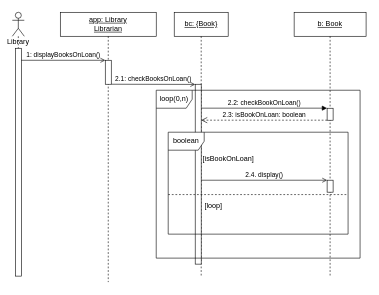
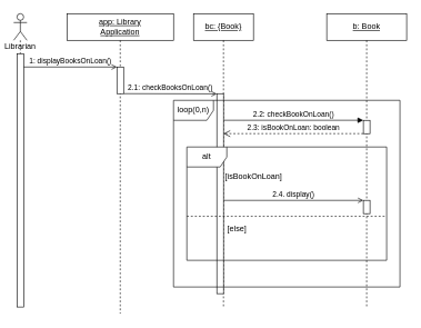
  <mxCell id="0" />
  <mxCell id="1" parent="0" />
- <mxCell id="2" value="Library&lt;br&gt;" style="shape=umlLifeline;participant=umlActor;perimeter=lifelinePerimeter;whiteSpace=wrap;html=1;container=1;collapsible=0;recursiveResize=0;verticalAlign=top;spacingTop=36;outlineConnect=0;" vertex="1" parent="1"><mxGeometry x="20" y="20" width="20" height="440" as="geometry" /></mxCell>
+ <mxCell id="2" value="Librarian&lt;br&gt;" style="shape=umlLifeline;participant=umlActor;perimeter=lifelinePerimeter;whiteSpace=wrap;html=1;container=1;collapsible=0;recursiveResize=0;verticalAlign=top;spacingTop=36;outlineConnect=0;" vertex="1" parent="1"><mxGeometry x="20" y="20" width="20" height="440" as="geometry" /></mxCell>
  <mxCell id="3" style="edgeStyle=none;html=1;" edge="1" parent="2" source="4" target="2"><mxGeometry relative="1" as="geometry" /></mxCell>
  <mxCell id="4" value="" style="html=1;points=[];perimeter=orthogonalPerimeter;" vertex="1" parent="2"><mxGeometry x="5" y="60" width="10" height="380" as="geometry" /></mxCell>
- <mxCell id="5" value="&lt;u&gt;app: Library&lt;br&gt;Librarian&lt;/u&gt;" style="shape=umlLifeline;perimeter=lifelinePerimeter;whiteSpace=wrap;html=1;container=1;collapsible=0;recursiveResize=0;outlineConnect=0;" vertex="1" parent="1"><mxGeometry x="100" y="20" width="160" height="450" as="geometry" /></mxCell>
+ <mxCell id="5" value="&lt;u&gt;app: Library&lt;br&gt;Application&lt;/u&gt;" style="shape=umlLifeline;perimeter=lifelinePerimeter;whiteSpace=wrap;html=1;container=1;collapsible=0;recursiveResize=0;outlineConnect=0;" vertex="1" parent="1"><mxGeometry x="100" y="20" width="160" height="450" as="geometry" /></mxCell>
  <mxCell id="6" value="" style="html=1;points=[];perimeter=orthogonalPerimeter;" vertex="1" parent="5"><mxGeometry x="75" y="80" width="10" height="40" as="geometry" /></mxCell>
  <mxCell id="7" value="&lt;u style=&quot;&quot;&gt;b: Book&lt;/u&gt;" style="shape=umlLifeline;perimeter=lifelinePerimeter;whiteSpace=wrap;html=1;container=1;collapsible=0;recursiveResize=0;outlineConnect=0;" vertex="1" parent="1"><mxGeometry x="490" y="20" width="120" height="440" as="geometry" /></mxCell>
  <mxCell id="8" value="" style="html=1;points=[];perimeter=orthogonalPerimeter;" vertex="1" parent="7"><mxGeometry x="55" y="160" width="10" height="20" as="geometry" /></mxCell>
  <mxCell id="9" value="" style="html=1;points=[];perimeter=orthogonalPerimeter;" vertex="1" parent="7"><mxGeometry x="55" y="280" width="10" height="20" as="geometry" /></mxCell>
  <mxCell id="10" value="1: displayBooksOnLoan()" style="html=1;verticalAlign=bottom;labelBackgroundColor=none;endArrow=open;endFill=0;elbow=vertical;entryX=0.001;entryY=0.001;entryDx=0;entryDy=0;entryPerimeter=0;" edge="1" parent="1" source="4" target="6"><mxGeometry width="160" relative="1" as="geometry"><mxPoint x="70" y="270" as="sourcePoint" /><mxPoint x="230" y="270" as="targetPoint" /></mxGeometry></mxCell>
  <mxCell id="11" value="2.2: checkBookOnLoan()" style="html=1;verticalAlign=bottom;endArrow=block;entryX=-0.005;entryY=-0.005;entryDx=0;entryDy=0;entryPerimeter=0;" edge="1" parent="1" source="15" target="8"><mxGeometry width="80" relative="1" as="geometry"><mxPoint x="370" y="350" as="sourcePoint" /><mxPoint x="450" y="350" as="targetPoint" /></mxGeometry></mxCell>
  <mxCell id="12" value="2.3: isBookOnLoan: boolean" style="html=1;verticalAlign=bottom;endArrow=open;dashed=1;endSize=8;exitX=-0.005;exitY=0.997;exitDx=0;exitDy=0;exitPerimeter=0;" edge="1" parent="1" source="8" target="15"><mxGeometry relative="1" as="geometry"><mxPoint x="450" y="350" as="sourcePoint" /><mxPoint x="370" y="350" as="targetPoint" /></mxGeometry></mxCell>
  <mxCell id="13" value="2.4. display()" style="html=1;verticalAlign=bottom;labelBackgroundColor=none;endArrow=open;endFill=0;entryX=-0.003;entryY=0.004;entryDx=0;entryDy=0;entryPerimeter=0;" edge="1" parent="1" source="15" target="9"><mxGeometry width="160" relative="1" as="geometry"><mxPoint x="350" y="390" as="sourcePoint" /><mxPoint x="510" y="390" as="targetPoint" /></mxGeometry></mxCell>
  <mxCell id="14" value="&lt;u&gt;bc: {Book}&lt;/u&gt;" style="shape=umlLifeline;perimeter=lifelinePerimeter;whiteSpace=wrap;html=1;container=1;collapsible=0;recursiveResize=0;outlineConnect=0;" vertex="1" parent="1"><mxGeometry x="290" y="20" width="90" height="440" as="geometry" /></mxCell>
  <mxCell id="15" value="" style="html=1;points=[];perimeter=orthogonalPerimeter;" vertex="1" parent="14"><mxGeometry x="35" y="120" width="10" height="300" as="geometry" /></mxCell>
  <mxCell id="16" value="2.1: checkBooksOnLoan()" style="html=1;verticalAlign=bottom;labelBackgroundColor=none;endArrow=open;endFill=0;elbow=vertical;entryX=0.001;entryY=0.001;entryDx=0;entryDy=0;entryPerimeter=0;" edge="1" parent="1" source="6" target="15"><mxGeometry width="160" relative="1" as="geometry"><mxPoint x="175" y="180.04" as="sourcePoint" /><mxPoint x="370" y="310" as="targetPoint" /></mxGeometry></mxCell>
  <mxCell id="17" value="loop(0,n)" style="shape=umlFrame;whiteSpace=wrap;html=1;pointerEvents=0;" vertex="1" parent="1"><mxGeometry x="260" y="150" width="340" height="280" as="geometry" /></mxCell>
- <mxCell id="18" value="boolean" style="shape=umlFrame;whiteSpace=wrap;html=1;pointerEvents=0;" vertex="1" parent="1"><mxGeometry x="280" y="220" width="300" height="170" as="geometry" /></mxCell>
+ <mxCell id="18" value="alt" style="shape=umlFrame;whiteSpace=wrap;html=1;pointerEvents=0;" vertex="1" parent="1"><mxGeometry x="280" y="220" width="300" height="170" as="geometry" /></mxCell>
  <mxCell id="19" value="[isBookOnLoan]" style="text;html=1;align=center;verticalAlign=middle;resizable=0;points=[];autosize=1;strokeColor=none;fillColor=none;" vertex="1" parent="1"><mxGeometry x="325" y="250" width="110" height="30" as="geometry" /></mxCell>
  <mxCell id="20" value="" style="line;strokeWidth=1;fillColor=none;align=left;verticalAlign=middle;spacingTop=-1;spacingLeft=3;spacingRight=3;rotatable=0;labelPosition=right;points=[];portConstraint=eastwest;strokeColor=inherit;dashed=1;" vertex="1" parent="1"><mxGeometry x="280" y="320" width="300" height="8" as="geometry" /></mxCell>
- <mxCell id="21" value="[loop]" style="text;html=1;align=center;verticalAlign=middle;resizable=0;points=[];autosize=1;strokeColor=none;fillColor=none;" vertex="1" parent="1"><mxGeometry x="330" y="328" width="50" height="30" as="geometry" /></mxCell>
+ <mxCell id="21" value="[else]" style="text;html=1;align=center;verticalAlign=middle;resizable=0;points=[];autosize=1;strokeColor=none;fillColor=none;" vertex="1" parent="1"><mxGeometry x="330" y="328" width="50" height="30" as="geometry" /></mxCell>
